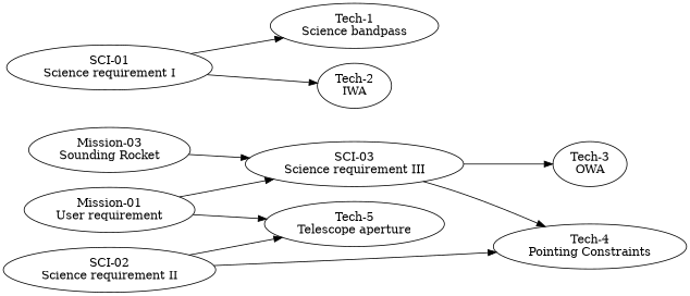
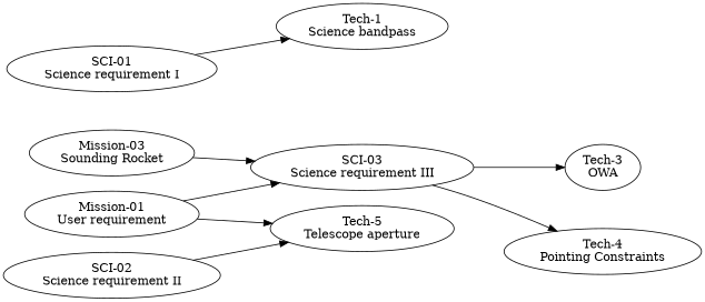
  digraph {
    rankdir=LR
    n1 [label="Mission-01\nUser requirement"]
    n2 [label="SCI-03\nScience requirement III"]
    n3 [label="Tech-5\nTelescope aperture"]
    n4 [label="Tech-3\nOWA"]
    n5 [label="Tech-4\nPointing Constraints"]
    n6 [label="SCI-01\nScience requirement I"]
    n7 [label="Tech-1\nScience bandpass"]
-   n8 [label="Tech-2\nIWA"]
    n9 [label="SCI-02\nScience requirement II"]
    n10 [label="Mission-03\nSounding Rocket"]
    n1 -> n2
    n1 -> n3
    n2 -> n4
    n2 -> n5
    n6 -> n7
-   n6 -> n8
    n9 -> n3
-   n9 -> n5
    n10 -> n2
  }
